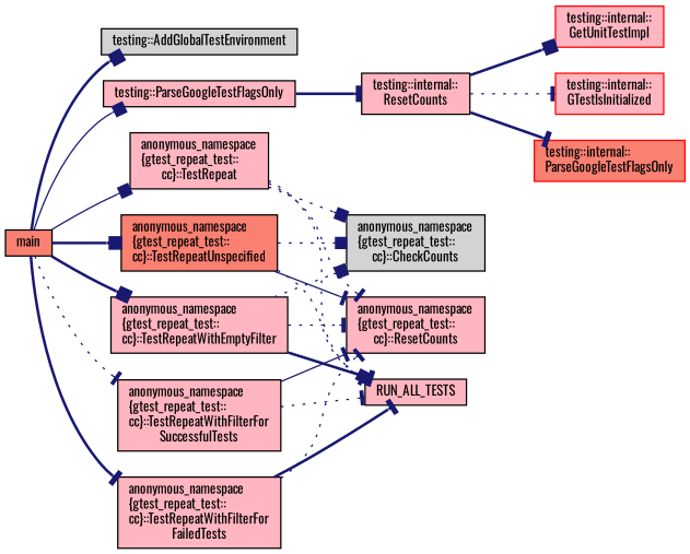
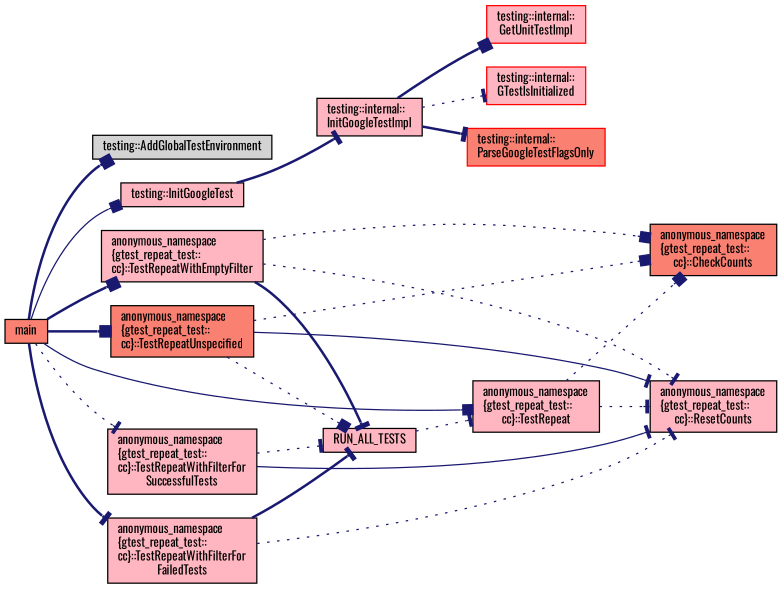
  digraph {
    fontname=Oswald
    rankdir=LR
    node [color=black fillcolor=lightpink fontname=Oswald fontsize=10 shape=record style=filled]
    edge [arrowhead=tee color=midnightblue fontname=Oswald fontsize=10 labelfontname=Helvetica labelfontsize=10 style=dotted]
    n1 [fillcolor=salmon fontcolor=black height=0.2 label=main width=0.4]
    n2 [fillcolor=lightgrey height=0.2 label="testing::AddGlobalTestEnvironment" width=0.4]
-   n3 [height=0.2 label="testing::ParseGoogleTestFlagsOnly" width=0.4]
+   n3 [height=0.2 label="testing::InitGoogleTest" width=0.4]
    n4 [height=0.2 label="anonymous_namespace\l\{gtest_repeat_test::\lcc\}::TestRepeat" width=0.4]
    n5 [fillcolor=salmon height=0.2 label="anonymous_namespace\l\{gtest_repeat_test::\lcc\}::TestRepeatUnspecified" width=0.4]
    n6 [height=0.2 label="anonymous_namespace\l\{gtest_repeat_test::\lcc\}::TestRepeatWithEmptyFilter" width=0.4]
    n7 [height=0.2 label="anonymous_namespace\l\{gtest_repeat_test::\lcc\}::TestRepeatWithFilterFor\lFailedTests" width=0.4]
    n8 [height=0.2 label="anonymous_namespace\l\{gtest_repeat_test::\lcc\}::TestRepeatWithFilterFor\lSuccessfulTests" width=0.4]
-   n9 [height=0.2 label="testing::internal::\lResetCounts" width=0.4]
-   n10 [fillcolor=lightgrey height=0.2 label="anonymous_namespace\l\{gtest_repeat_test::\lcc\}::CheckCounts" width=0.4]
+   n9 [height=0.2 label="testing::internal::\lInitGoogleTestImpl" width=0.4]
+   n10 [fillcolor=salmon height=0.2 label="anonymous_namespace\l\{gtest_repeat_test::\lcc\}::CheckCounts" width=0.4]
    n11 [height=0.2 label="anonymous_namespace\l\{gtest_repeat_test::\lcc\}::ResetCounts" width=0.4]
    n12 [height=0.2 label=RUN_ALL_TESTS width=0.4]
    n13 [color=red height=0.2 label="testing::internal::\lGetUnitTestImpl" width=0.4]
    n14 [color=red height=0.2 label="testing::internal::\lGTestIsInitialized" width=0.4]
    n15 [color=red fillcolor=salmon height=0.2 label="testing::internal::\lParseGoogleTestFlagsOnly" width=0.4]
    n1 -> n2 [arrowhead=box style=bold]
    n1 -> n3 [arrowhead=box style=solid]
    n1 -> n4 [arrowhead=box style=solid]
    n1 -> n5 [arrowhead=box style=bold]
    n1 -> n6 [arrowhead=box style=bold]
    n1 -> n7 [style=bold]
    n1 -> n8
    n3 -> n9 [style=bold]
    n4 -> n10 [arrowhead=box]
    n4 -> n11
-   n4 -> n12
+   n12 -> n4
    n5 -> n10 [arrowhead=box]
    n5 -> n11 [style=solid]
    n5 -> n12 [arrowhead=box]
    n6 -> n10 [arrowhead=box]
    n6 -> n11
    n6 -> n12 [style=bold]
    n7 -> n11
    n7 -> n12 [style=bold]
    n8 -> n11 [style=solid]
    n8 -> n12
    n9 -> n13 [arrowhead=box style=bold]
    n9 -> n14
    n9 -> n15 [style=bold]
  }
